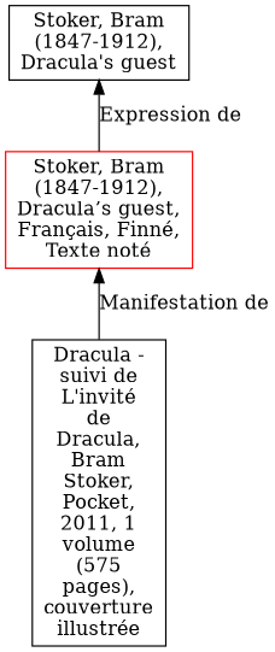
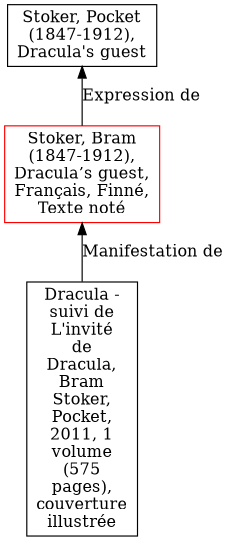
  digraph {
    rankdir=BT
    node [align=left shape=rect]
    n1 [color=red label="Stoker, Bram\n(1847-1912),\nDracula’s guest,\nFrançais, Finné,\nTexte noté"]
-   n2 [label="Stoker, Bram\n(1847-1912),\nDracula's guest"]
+   n2 [label="Stoker, Pocket\n(1847-1912),\nDracula's guest"]
    n3 [label="Dracula -\nsuivi de\nL'invité\nde\nDracula,\nBram\nStoker,\nPocket,\n2011, 1\nvolume\n(575\npages),\ncouverture\nillustrée"]
    n1 -> n2 [label="Expression de"]
    n3 -> n1 [label="Manifestation de"]
  }
